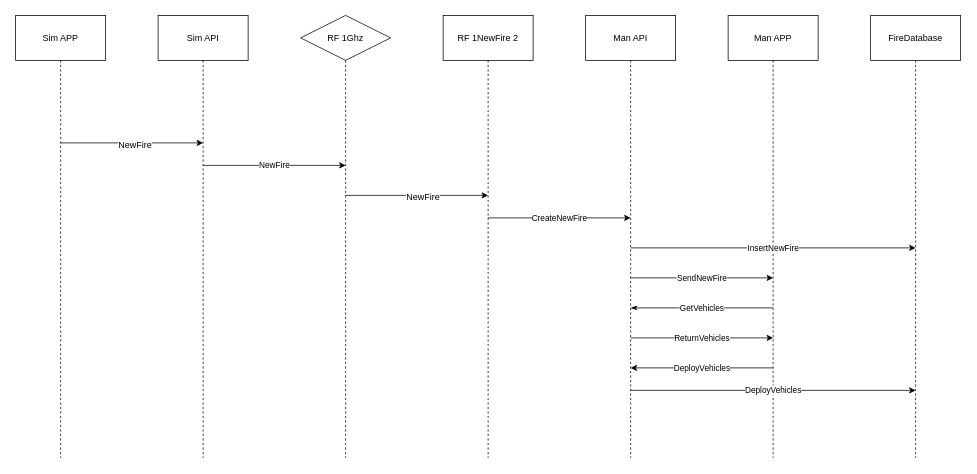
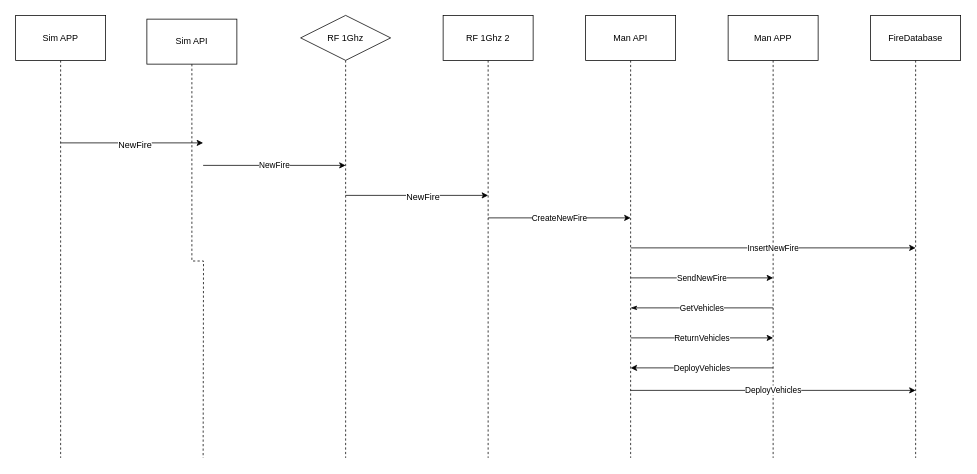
  <mxCell id="0" />
  <mxCell id="1" parent="0" />
  <mxCell id="2" style="edgeStyle=orthogonalEdgeStyle;rounded=0;orthogonalLoop=1;jettySize=auto;html=1;dashed=1;endArrow=none;endFill=0;" parent="1" source="3" edge="1"><mxGeometry relative="1" as="geometry"><mxPoint x="80" y="610" as="targetPoint" /><Array as="points"><mxPoint x="80" y="220" /><mxPoint x="80" y="220" /></Array></mxGeometry></mxCell>
  <mxCell id="3" value="Sim APP" style="rounded=0;whiteSpace=wrap;html=1;" parent="1" vertex="1"><mxGeometry x="20" y="20" width="120" height="60" as="geometry" /></mxCell>
  <mxCell id="4" style="edgeStyle=orthogonalEdgeStyle;rounded=0;orthogonalLoop=1;jettySize=auto;html=1;dashed=1;endArrow=none;endFill=0;" parent="1" source="5" edge="1"><mxGeometry relative="1" as="geometry"><mxPoint x="270" y="610" as="targetPoint" /></mxGeometry></mxCell>
- <mxCell id="5" value="Sim API" style="rounded=0;whiteSpace=wrap;html=1;" parent="1" vertex="1"><mxGeometry x="210" y="20" width="120" height="60" as="geometry" /></mxCell>
+ <mxCell id="5" value="Sim API" style="rounded=0;whiteSpace=wrap;html=1;" parent="1" vertex="1"><mxGeometry x="195" y="25" width="120" height="60" as="geometry" /></mxCell>
  <mxCell id="6" style="edgeStyle=orthogonalEdgeStyle;rounded=0;orthogonalLoop=1;jettySize=auto;html=1;dashed=1;endArrow=none;endFill=0;" parent="1" source="7" edge="1"><mxGeometry relative="1" as="geometry"><mxPoint x="460" y="610" as="targetPoint" /></mxGeometry></mxCell>
  <mxCell id="7" value="RF 1Ghz" style="rhombus;whiteSpace=wrap;html=1;" parent="1" vertex="1"><mxGeometry x="400" y="20" width="120" height="60" as="geometry" /></mxCell>
  <mxCell id="8" style="edgeStyle=orthogonalEdgeStyle;rounded=0;orthogonalLoop=1;jettySize=auto;html=1;dashed=1;endArrow=none;endFill=0;" parent="1" source="9" edge="1"><mxGeometry relative="1" as="geometry"><mxPoint x="650" y="610" as="targetPoint" /></mxGeometry></mxCell>
- <mxCell id="9" value="RF 1NewFire 2" style="rounded=0;whiteSpace=wrap;html=1;" parent="1" vertex="1"><mxGeometry x="590" y="20" width="120" height="60" as="geometry" /></mxCell>
+ <mxCell id="9" value="RF 1Ghz 2" style="rounded=0;whiteSpace=wrap;html=1;" parent="1" vertex="1"><mxGeometry x="590" y="20" width="120" height="60" as="geometry" /></mxCell>
  <mxCell id="10" style="edgeStyle=orthogonalEdgeStyle;rounded=0;orthogonalLoop=1;jettySize=auto;html=1;dashed=1;endArrow=none;endFill=0;" parent="1" source="11" edge="1"><mxGeometry relative="1" as="geometry"><mxPoint x="840" y="610" as="targetPoint" /></mxGeometry></mxCell>
  <mxCell id="11" value="Man API" style="rounded=0;whiteSpace=wrap;html=1;" parent="1" vertex="1"><mxGeometry x="780" y="20" width="120" height="60" as="geometry" /></mxCell>
  <mxCell id="12" style="edgeStyle=orthogonalEdgeStyle;rounded=0;orthogonalLoop=1;jettySize=auto;html=1;dashed=1;endArrow=none;endFill=0;" parent="1" source="13" edge="1"><mxGeometry relative="1" as="geometry"><mxPoint x="1030" y="610" as="targetPoint" /></mxGeometry></mxCell>
  <mxCell id="13" value="Man APP" style="rounded=0;whiteSpace=wrap;html=1;" parent="1" vertex="1"><mxGeometry x="970" y="20" width="120" height="60" as="geometry" /></mxCell>
  <mxCell id="14" value="" style="endArrow=classic;html=1;" parent="1" edge="1"><mxGeometry width="50" height="50" relative="1" as="geometry"><mxPoint x="80" y="190" as="sourcePoint" /><mxPoint x="270" y="190" as="targetPoint" /></mxGeometry></mxCell>
  <mxCell id="15" value="NewFire" style="text;html=1;align=center;verticalAlign=middle;resizable=0;points=[];;labelBackgroundColor=#ffffff;" parent="14" vertex="1" connectable="0"><mxGeometry x="0.032" y="-2" relative="1" as="geometry"><mxPoint as="offset" /></mxGeometry></mxCell>
  <mxCell id="16" value="NewFire" style="endArrow=classic;html=1;" parent="1" edge="1"><mxGeometry width="50" height="50" relative="1" as="geometry"><mxPoint x="270" y="220" as="sourcePoint" /><mxPoint x="460" y="220" as="targetPoint" /></mxGeometry></mxCell>
  <mxCell id="17" value="" style="endArrow=classic;html=1;" parent="1" edge="1"><mxGeometry width="50" height="50" relative="1" as="geometry"><mxPoint x="460" y="260" as="sourcePoint" /><mxPoint x="650" y="260" as="targetPoint" /></mxGeometry></mxCell>
  <mxCell id="18" value="NewFire" style="text;html=1;align=center;verticalAlign=middle;resizable=0;points=[];;labelBackgroundColor=#ffffff;" parent="17" vertex="1" connectable="0"><mxGeometry x="0.074" y="-1" relative="1" as="geometry"><mxPoint as="offset" /></mxGeometry></mxCell>
  <mxCell id="19" value="CreateNewFire" style="endArrow=classic;html=1;" parent="1" edge="1"><mxGeometry width="50" height="50" relative="1" as="geometry"><mxPoint x="650" y="290" as="sourcePoint" /><mxPoint x="840" y="290" as="targetPoint" /><Array as="points" /></mxGeometry></mxCell>
  <mxCell id="20" value="InsertNewFire" style="endArrow=classic;html=1;jumpStyle=arc;jumpSize=10;" parent="1" edge="1"><mxGeometry width="50" height="50" relative="1" as="geometry"><mxPoint x="840" y="330" as="sourcePoint" /><mxPoint x="1220" y="330" as="targetPoint" /></mxGeometry></mxCell>
  <mxCell id="21" style="edgeStyle=orthogonalEdgeStyle;rounded=0;orthogonalLoop=1;jettySize=auto;html=1;dashed=1;endArrow=none;endFill=0;" parent="1" source="22" edge="1"><mxGeometry relative="1" as="geometry"><mxPoint x="1220" y="610" as="targetPoint" /></mxGeometry></mxCell>
  <mxCell id="22" value="FireDatabase" style="rounded=0;whiteSpace=wrap;html=1;" parent="1" vertex="1"><mxGeometry x="1160" y="20" width="120" height="60" as="geometry" /></mxCell>
  <mxCell id="23" value="SendNewFire" style="endArrow=classic;html=1;" parent="1" edge="1"><mxGeometry width="50" height="50" relative="1" as="geometry"><mxPoint x="840" y="370" as="sourcePoint" /><mxPoint x="1030" y="370" as="targetPoint" /></mxGeometry></mxCell>
  <mxCell id="24" value="GetVehicles" style="endArrow=none;html=1;startArrow=classicThin;startFill=1;endFill=0;" parent="1" edge="1"><mxGeometry width="50" height="50" relative="1" as="geometry"><mxPoint x="840" y="410" as="sourcePoint" /><mxPoint x="1030" y="410" as="targetPoint" /></mxGeometry></mxCell>
  <mxCell id="25" value="ReturnVehicles" style="endArrow=classic;html=1;" parent="1" edge="1"><mxGeometry width="50" height="50" relative="1" as="geometry"><mxPoint x="840" y="450" as="sourcePoint" /><mxPoint x="1030" y="450" as="targetPoint" /></mxGeometry></mxCell>
  <mxCell id="26" value="DeployVehicles" style="endArrow=none;html=1;startArrow=classic;startFill=1;endFill=0;" edge="1" parent="1"><mxGeometry width="50" height="50" relative="1" as="geometry"><mxPoint x="840" y="490" as="sourcePoint" /><mxPoint x="1030" y="490" as="targetPoint" /></mxGeometry></mxCell>
  <mxCell id="27" value="DeployVehicles" style="endArrow=classic;html=1;" edge="1" parent="1"><mxGeometry width="50" height="50" relative="1" as="geometry"><mxPoint x="840" y="520" as="sourcePoint" /><mxPoint x="1220" y="520" as="targetPoint" /></mxGeometry></mxCell>
